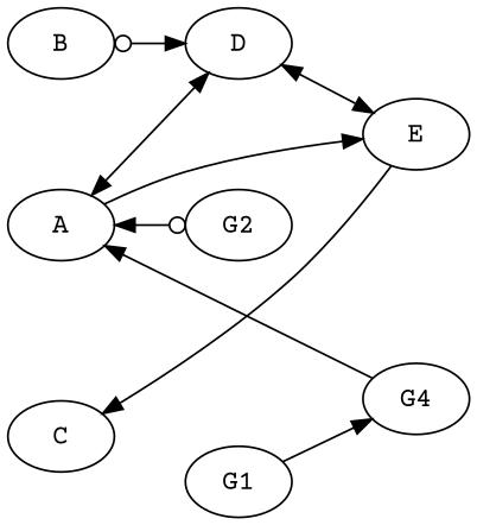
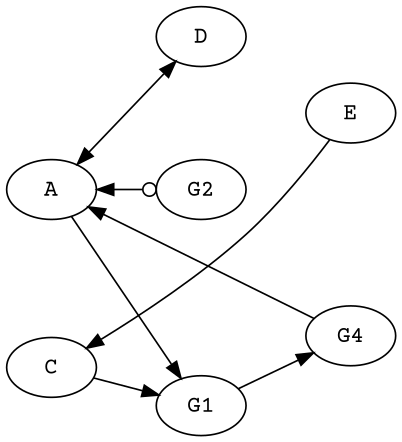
  digraph {
    fontname="Courier Prime"
    rankdir=LR
    node [fontname="Courier Prime" shape=oval]
    edge [arrowhead=normal arrowtail=normal color=black dir=both fontname="Courier Prime"]
    n1 [label=A]
    n2 [label=D]
    n3 [label=E]
    n4 [label=G2]
    n5 [label=G4]
-   n6 [label=B]
    n7 [label=C]
    n8 [label=G1]
    n1 -> n2
-   n1 -> n3 [arrowtail=none]
+   n1 -> n8 [arrowtail=none]
    n1 -> n4 [arrowhead=odot]
    n1 -> n5 [arrowhead=none]
-   n2 -> n3
-   n6 -> n2 [arrowtail=odot]
    n7 -> n3 [arrowhead=none]
+   n7 -> n8 [arrowtail=none]
    n8 -> n5 [arrowtail=none]
  }
